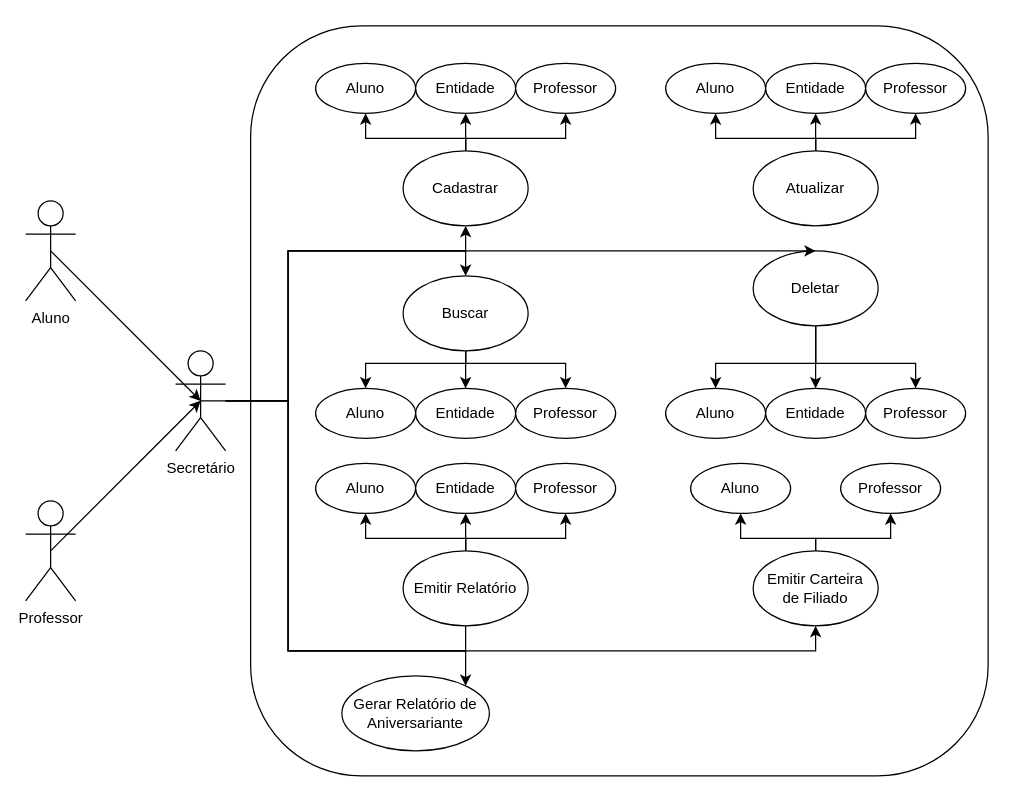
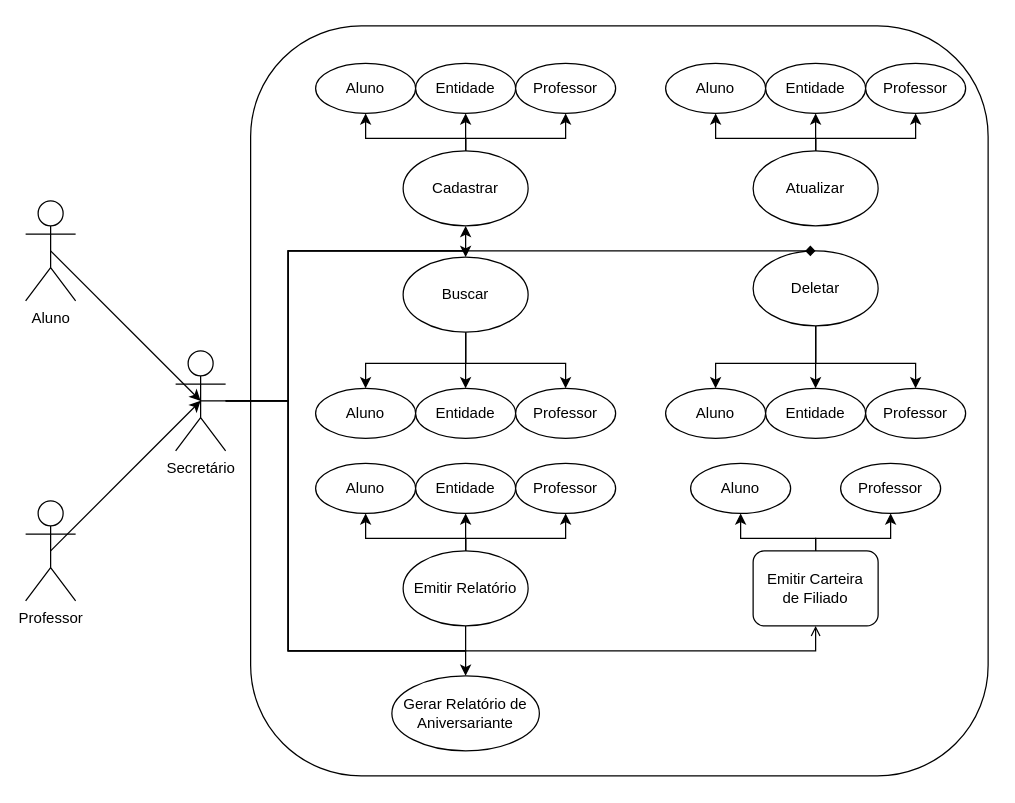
  <mxCell id="0" />
  <mxCell id="1" parent="0" />
  <mxCell id="2" style="rounded=0;orthogonalLoop=1;jettySize=auto;html=1;entryX=0.5;entryY=0.5;entryDx=0;entryDy=0;entryPerimeter=0;exitX=0.5;exitY=0.5;exitDx=0;exitDy=0;exitPerimeter=0;" edge="1" parent="1" source="3" target="40"><mxGeometry relative="1" as="geometry" /></mxCell>
  <mxCell id="3" value="Aluno" style="shape=umlActor;verticalLabelPosition=bottom;verticalAlign=top;html=1;outlineConnect=0;" vertex="1" parent="1"><mxGeometry x="20" y="160" width="40" height="80" as="geometry" /></mxCell>
  <mxCell id="4" style="edgeStyle=none;rounded=0;orthogonalLoop=1;jettySize=auto;html=1;exitX=0.5;exitY=0.5;exitDx=0;exitDy=0;exitPerimeter=0;entryX=0.5;entryY=0.5;entryDx=0;entryDy=0;entryPerimeter=0;" edge="1" parent="1" source="5" target="40"><mxGeometry relative="1" as="geometry" /></mxCell>
  <mxCell id="5" value="Professor" style="shape=umlActor;verticalLabelPosition=bottom;verticalAlign=top;html=1;outlineConnect=0;" vertex="1" parent="1"><mxGeometry x="20" y="400" width="40" height="80" as="geometry" /></mxCell>
  <mxCell id="6" value="" style="rounded=1;whiteSpace=wrap;html=1;" vertex="1" parent="1"><mxGeometry x="200" y="20" width="590" height="600" as="geometry" /></mxCell>
  <mxCell id="7" style="edgeStyle=orthogonalEdgeStyle;rounded=0;orthogonalLoop=1;jettySize=auto;html=1;" edge="1" parent="1" source="40" target="25"><mxGeometry relative="1" as="geometry"><Array as="points"><mxPoint x="230" y="320" /><mxPoint x="230" y="200" /><mxPoint x="372" y="200" /></Array></mxGeometry></mxCell>
  <mxCell id="8" style="edgeStyle=orthogonalEdgeStyle;rounded=0;orthogonalLoop=1;jettySize=auto;html=1;exitX=0.5;exitY=1;exitDx=0;exitDy=0;entryX=0.5;entryY=0;entryDx=0;entryDy=0;" edge="1" parent="1" source="11" target="12"><mxGeometry relative="1" as="geometry"><Array as="points"><mxPoint x="372" y="290" /><mxPoint x="292" y="290" /></Array></mxGeometry></mxCell>
  <mxCell id="9" style="edgeStyle=orthogonalEdgeStyle;rounded=0;orthogonalLoop=1;jettySize=auto;html=1;exitX=0.5;exitY=1;exitDx=0;exitDy=0;entryX=0.5;entryY=0;entryDx=0;entryDy=0;" edge="1" parent="1" source="11" target="13"><mxGeometry relative="1" as="geometry" /></mxCell>
  <mxCell id="10" style="edgeStyle=orthogonalEdgeStyle;rounded=0;orthogonalLoop=1;jettySize=auto;html=1;exitX=0.5;exitY=1;exitDx=0;exitDy=0;entryX=0.5;entryY=0;entryDx=0;entryDy=0;" edge="1" parent="1" source="11" target="14"><mxGeometry relative="1" as="geometry"><Array as="points"><mxPoint x="372" y="290" /><mxPoint x="452" y="290" /></Array></mxGeometry></mxCell>
- <mxCell id="11" value="Buscar" style="ellipse;whiteSpace=wrap;html=1;" vertex="1" parent="1"><mxGeometry x="322" y="220" width="100" height="60" as="geometry" /></mxCell>
+ <mxCell id="11" value="Buscar" style="ellipse;whiteSpace=wrap;html=1;" vertex="1" parent="1"><mxGeometry x="322" y="205" width="100" height="60" as="geometry" /></mxCell>
  <mxCell id="12" value="Aluno" style="ellipse;whiteSpace=wrap;html=1;" vertex="1" parent="1"><mxGeometry x="252" y="310" width="80" height="40" as="geometry" /></mxCell>
  <mxCell id="13" value="Entidade" style="ellipse;whiteSpace=wrap;html=1;" vertex="1" parent="1"><mxGeometry x="332" y="310" width="80" height="40" as="geometry" /></mxCell>
  <mxCell id="14" value="Professor" style="ellipse;whiteSpace=wrap;html=1;" vertex="1" parent="1"><mxGeometry x="412" y="310" width="80" height="40" as="geometry" /></mxCell>
  <mxCell id="15" style="edgeStyle=orthogonalEdgeStyle;rounded=0;orthogonalLoop=1;jettySize=auto;html=1;exitX=0.5;exitY=1;exitDx=0;exitDy=0;entryX=0.5;entryY=0;entryDx=0;entryDy=0;" edge="1" parent="1" source="18" target="19"><mxGeometry relative="1" as="geometry"><Array as="points"><mxPoint x="652" y="290" /><mxPoint x="572" y="290" /></Array></mxGeometry></mxCell>
  <mxCell id="16" style="edgeStyle=orthogonalEdgeStyle;rounded=0;orthogonalLoop=1;jettySize=auto;html=1;exitX=0.5;exitY=1;exitDx=0;exitDy=0;entryX=0.5;entryY=0;entryDx=0;entryDy=0;" edge="1" parent="1" source="18" target="20"><mxGeometry relative="1" as="geometry" /></mxCell>
  <mxCell id="17" style="edgeStyle=orthogonalEdgeStyle;rounded=0;orthogonalLoop=1;jettySize=auto;html=1;exitX=0.5;exitY=1;exitDx=0;exitDy=0;entryX=0.5;entryY=0;entryDx=0;entryDy=0;" edge="1" parent="1" source="18" target="21"><mxGeometry relative="1" as="geometry"><Array as="points"><mxPoint x="652" y="290" /><mxPoint x="732" y="290" /></Array></mxGeometry></mxCell>
  <mxCell id="18" value="Deletar" style="ellipse;whiteSpace=wrap;html=1;" vertex="1" parent="1"><mxGeometry x="602" y="200" width="100" height="60" as="geometry" /></mxCell>
  <mxCell id="19" value="Aluno" style="ellipse;whiteSpace=wrap;html=1;" vertex="1" parent="1"><mxGeometry x="532" y="310" width="80" height="40" as="geometry" /></mxCell>
  <mxCell id="20" value="Entidade" style="ellipse;whiteSpace=wrap;html=1;" vertex="1" parent="1"><mxGeometry x="612" y="310" width="80" height="40" as="geometry" /></mxCell>
  <mxCell id="21" value="Professor" style="ellipse;whiteSpace=wrap;html=1;" vertex="1" parent="1"><mxGeometry x="692" y="310" width="80" height="40" as="geometry" /></mxCell>
  <mxCell id="22" style="edgeStyle=orthogonalEdgeStyle;rounded=0;orthogonalLoop=1;jettySize=auto;html=1;exitX=0.5;exitY=0;exitDx=0;exitDy=0;entryX=0.5;entryY=1;entryDx=0;entryDy=0;" edge="1" parent="1" source="25" target="27"><mxGeometry relative="1" as="geometry" /></mxCell>
  <mxCell id="23" style="edgeStyle=orthogonalEdgeStyle;rounded=0;orthogonalLoop=1;jettySize=auto;html=1;exitX=0.5;exitY=0;exitDx=0;exitDy=0;entryX=0.5;entryY=1;entryDx=0;entryDy=0;" edge="1" parent="1" source="25" target="28"><mxGeometry relative="1" as="geometry"><Array as="points"><mxPoint x="372" y="110" /><mxPoint x="452" y="110" /></Array></mxGeometry></mxCell>
  <mxCell id="24" style="edgeStyle=orthogonalEdgeStyle;rounded=0;orthogonalLoop=1;jettySize=auto;html=1;exitX=0.5;exitY=0;exitDx=0;exitDy=0;entryX=0.5;entryY=1;entryDx=0;entryDy=0;" edge="1" parent="1" source="25" target="26"><mxGeometry relative="1" as="geometry"><Array as="points"><mxPoint x="372" y="110" /><mxPoint x="292" y="110" /></Array></mxGeometry></mxCell>
  <mxCell id="25" value="Cadastrar" style="ellipse;whiteSpace=wrap;html=1;" vertex="1" parent="1"><mxGeometry x="322" y="120" width="100" height="60" as="geometry" /></mxCell>
  <mxCell id="26" value="Aluno" style="ellipse;whiteSpace=wrap;html=1;" vertex="1" parent="1"><mxGeometry x="252" y="50" width="80" height="40" as="geometry" /></mxCell>
  <mxCell id="27" value="Entidade" style="ellipse;whiteSpace=wrap;html=1;" vertex="1" parent="1"><mxGeometry x="332" y="50" width="80" height="40" as="geometry" /></mxCell>
  <mxCell id="28" value="Professor" style="ellipse;whiteSpace=wrap;html=1;" vertex="1" parent="1"><mxGeometry x="412" y="50" width="80" height="40" as="geometry" /></mxCell>
  <mxCell id="29" style="edgeStyle=orthogonalEdgeStyle;rounded=0;orthogonalLoop=1;jettySize=auto;html=1;exitX=0.5;exitY=0;exitDx=0;exitDy=0;entryX=0.5;entryY=1;entryDx=0;entryDy=0;" edge="1" parent="1" source="32" target="34"><mxGeometry relative="1" as="geometry" /></mxCell>
  <mxCell id="30" style="edgeStyle=orthogonalEdgeStyle;rounded=0;orthogonalLoop=1;jettySize=auto;html=1;exitX=0.5;exitY=0;exitDx=0;exitDy=0;entryX=0.5;entryY=1;entryDx=0;entryDy=0;" edge="1" parent="1" source="32" target="35"><mxGeometry relative="1" as="geometry"><Array as="points"><mxPoint x="652" y="110" /><mxPoint x="732" y="110" /></Array></mxGeometry></mxCell>
  <mxCell id="31" style="edgeStyle=orthogonalEdgeStyle;rounded=0;orthogonalLoop=1;jettySize=auto;html=1;exitX=0.5;exitY=0;exitDx=0;exitDy=0;entryX=0.5;entryY=1;entryDx=0;entryDy=0;" edge="1" parent="1" source="32" target="33"><mxGeometry relative="1" as="geometry"><Array as="points"><mxPoint x="652" y="110" /><mxPoint x="572" y="110" /></Array></mxGeometry></mxCell>
  <mxCell id="32" value="Atualizar" style="ellipse;whiteSpace=wrap;html=1;" vertex="1" parent="1"><mxGeometry x="602" y="120" width="100" height="60" as="geometry" /></mxCell>
  <mxCell id="33" value="Aluno" style="ellipse;whiteSpace=wrap;html=1;" vertex="1" parent="1"><mxGeometry x="532" y="50" width="80" height="40" as="geometry" /></mxCell>
  <mxCell id="34" value="Entidade" style="ellipse;whiteSpace=wrap;html=1;" vertex="1" parent="1"><mxGeometry x="612" y="50" width="80" height="40" as="geometry" /></mxCell>
  <mxCell id="35" value="Professor" style="ellipse;whiteSpace=wrap;html=1;" vertex="1" parent="1"><mxGeometry x="692" y="50" width="80" height="40" as="geometry" /></mxCell>
  <mxCell id="36" style="edgeStyle=orthogonalEdgeStyle;rounded=0;orthogonalLoop=1;jettySize=auto;html=1;entryX=0.5;entryY=0;entryDx=0;entryDy=0;" edge="1" parent="1" target="11"><mxGeometry relative="1" as="geometry"><mxPoint x="180" y="320" as="sourcePoint" /><Array as="points"><mxPoint x="160" y="320" /><mxPoint x="230" y="320" /><mxPoint x="230" y="200" /><mxPoint x="372" y="200" /></Array></mxGeometry></mxCell>
- <mxCell id="37" style="edgeStyle=orthogonalEdgeStyle;rounded=0;orthogonalLoop=1;jettySize=auto;html=1;entryX=0.5;entryY=0;entryDx=0;entryDy=0;exitX=0.5;exitY=1;exitDx=0;exitDy=0;" edge="1" parent="1" source="44" target="18"><mxGeometry relative="1" as="geometry"><Array as="points"><mxPoint x="372" y="520" /><mxPoint x="230" y="520" /><mxPoint x="230" y="200" /><mxPoint x="652" y="200" /></Array></mxGeometry></mxCell>
- <mxCell id="38" style="edgeStyle=orthogonalEdgeStyle;rounded=0;orthogonalLoop=1;jettySize=auto;html=1;entryX=0.5;entryY=1;entryDx=0;entryDy=0;" edge="1" parent="1" source="40" target="50"><mxGeometry relative="1" as="geometry"><Array as="points"><mxPoint x="230" y="320" /><mxPoint x="230" y="520" /><mxPoint x="652" y="520" /></Array></mxGeometry></mxCell>
+ <mxCell id="37" style="edgeStyle=orthogonalEdgeStyle;rounded=0;orthogonalLoop=1;jettySize=auto;html=1;entryX=0.5;entryY=0;entryDx=0;entryDy=0;exitX=0.5;exitY=1;exitDx=0;exitDy=0;endArrow=diamond;" edge="1" parent="1" source="44" target="18"><mxGeometry relative="1" as="geometry"><Array as="points"><mxPoint x="372" y="520" /><mxPoint x="230" y="520" /><mxPoint x="230" y="200" /><mxPoint x="652" y="200" /></Array></mxGeometry></mxCell>
+ <mxCell id="38" style="edgeStyle=orthogonalEdgeStyle;rounded=0;orthogonalLoop=1;jettySize=auto;html=1;entryX=0.5;entryY=1;entryDx=0;entryDy=0;endArrow=open;" edge="1" parent="1" source="40" target="50"><mxGeometry relative="1" as="geometry"><Array as="points"><mxPoint x="230" y="320" /><mxPoint x="230" y="520" /><mxPoint x="652" y="520" /></Array></mxGeometry></mxCell>
  <mxCell id="39" style="edgeStyle=orthogonalEdgeStyle;rounded=0;orthogonalLoop=1;jettySize=auto;html=1;" edge="1" parent="1" source="40" target="53"><mxGeometry relative="1" as="geometry"><Array as="points"><mxPoint x="230" y="320" /><mxPoint x="230" y="520" /><mxPoint x="372" y="520" /></Array></mxGeometry></mxCell>
  <mxCell id="40" value="Secretário" style="shape=umlActor;verticalLabelPosition=bottom;verticalAlign=top;html=1;outlineConnect=0;" vertex="1" parent="1"><mxGeometry x="140" y="280" width="40" height="80" as="geometry" /></mxCell>
  <mxCell id="41" style="edgeStyle=orthogonalEdgeStyle;rounded=0;orthogonalLoop=1;jettySize=auto;html=1;exitX=0.5;exitY=0;exitDx=0;exitDy=0;entryX=0.5;entryY=1;entryDx=0;entryDy=0;" edge="1" parent="1" source="44" target="46"><mxGeometry relative="1" as="geometry" /></mxCell>
  <mxCell id="42" style="edgeStyle=orthogonalEdgeStyle;rounded=0;orthogonalLoop=1;jettySize=auto;html=1;exitX=0.5;exitY=0;exitDx=0;exitDy=0;entryX=0.5;entryY=1;entryDx=0;entryDy=0;" edge="1" parent="1" source="44" target="47"><mxGeometry relative="1" as="geometry"><Array as="points"><mxPoint x="372" y="430" /><mxPoint x="452" y="430" /></Array></mxGeometry></mxCell>
  <mxCell id="43" style="edgeStyle=orthogonalEdgeStyle;rounded=0;orthogonalLoop=1;jettySize=auto;html=1;exitX=0.5;exitY=0;exitDx=0;exitDy=0;entryX=0.5;entryY=1;entryDx=0;entryDy=0;" edge="1" parent="1" source="44" target="45"><mxGeometry relative="1" as="geometry"><Array as="points"><mxPoint x="372" y="430" /><mxPoint x="292" y="430" /></Array></mxGeometry></mxCell>
  <mxCell id="44" value="Emitir Relatório" style="ellipse;whiteSpace=wrap;html=1;" vertex="1" parent="1"><mxGeometry x="322" y="440" width="100" height="60" as="geometry" /></mxCell>
  <mxCell id="45" value="Aluno" style="ellipse;whiteSpace=wrap;html=1;" vertex="1" parent="1"><mxGeometry x="252" y="370" width="80" height="40" as="geometry" /></mxCell>
  <mxCell id="46" value="Entidade" style="ellipse;whiteSpace=wrap;html=1;" vertex="1" parent="1"><mxGeometry x="332" y="370" width="80" height="40" as="geometry" /></mxCell>
  <mxCell id="47" value="Professor" style="ellipse;whiteSpace=wrap;html=1;" vertex="1" parent="1"><mxGeometry x="412" y="370" width="80" height="40" as="geometry" /></mxCell>
  <mxCell id="48" style="edgeStyle=orthogonalEdgeStyle;rounded=0;orthogonalLoop=1;jettySize=auto;html=1;exitX=0.5;exitY=0;exitDx=0;exitDy=0;entryX=0.5;entryY=1;entryDx=0;entryDy=0;" edge="1" parent="1" source="50" target="51"><mxGeometry relative="1" as="geometry"><Array as="points"><mxPoint x="652" y="430" /><mxPoint x="592" y="430" /></Array></mxGeometry></mxCell>
  <mxCell id="49" style="edgeStyle=orthogonalEdgeStyle;rounded=0;orthogonalLoop=1;jettySize=auto;html=1;exitX=0.5;exitY=0;exitDx=0;exitDy=0;entryX=0.5;entryY=1;entryDx=0;entryDy=0;" edge="1" parent="1" source="50" target="52"><mxGeometry relative="1" as="geometry"><Array as="points"><mxPoint x="652" y="430" /><mxPoint x="712" y="430" /></Array></mxGeometry></mxCell>
- <mxCell id="50" value="Emitir Carteira &lt;br&gt;de Filiado" style="ellipse;whiteSpace=wrap;html=1;" vertex="1" parent="1"><mxGeometry x="602" y="440" width="100" height="60" as="geometry" /></mxCell>
+ <mxCell id="50" value="Emitir Carteira &lt;br&gt;de Filiado" style="whiteSpace=wrap;html=1;rounded=1;" vertex="1" parent="1"><mxGeometry x="602" y="440" width="100" height="60" as="geometry" /></mxCell>
  <mxCell id="51" value="Aluno" style="ellipse;whiteSpace=wrap;html=1;" vertex="1" parent="1"><mxGeometry x="552" y="370" width="80" height="40" as="geometry" /></mxCell>
  <mxCell id="52" value="Professor" style="ellipse;whiteSpace=wrap;html=1;" vertex="1" parent="1"><mxGeometry x="672" y="370" width="80" height="40" as="geometry" /></mxCell>
- <mxCell id="53" value="Gerar Relatório de Aniversariante" style="ellipse;whiteSpace=wrap;html=1;" vertex="1" parent="1"><mxGeometry x="273" y="540" width="118" height="60" as="geometry" /></mxCell>
+ <mxCell id="53" value="Gerar Relatório de Aniversariante" style="ellipse;whiteSpace=wrap;html=1;" vertex="1" parent="1"><mxGeometry x="313" y="540" width="118" height="60" as="geometry" /></mxCell>
